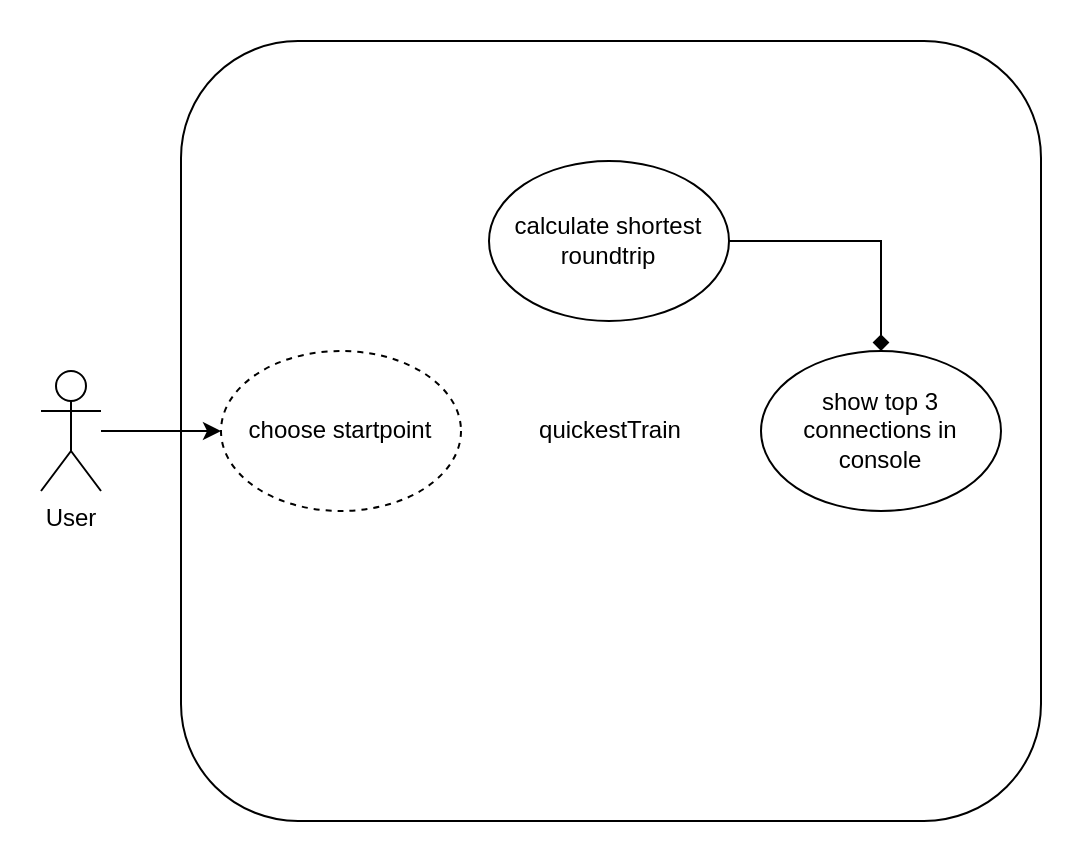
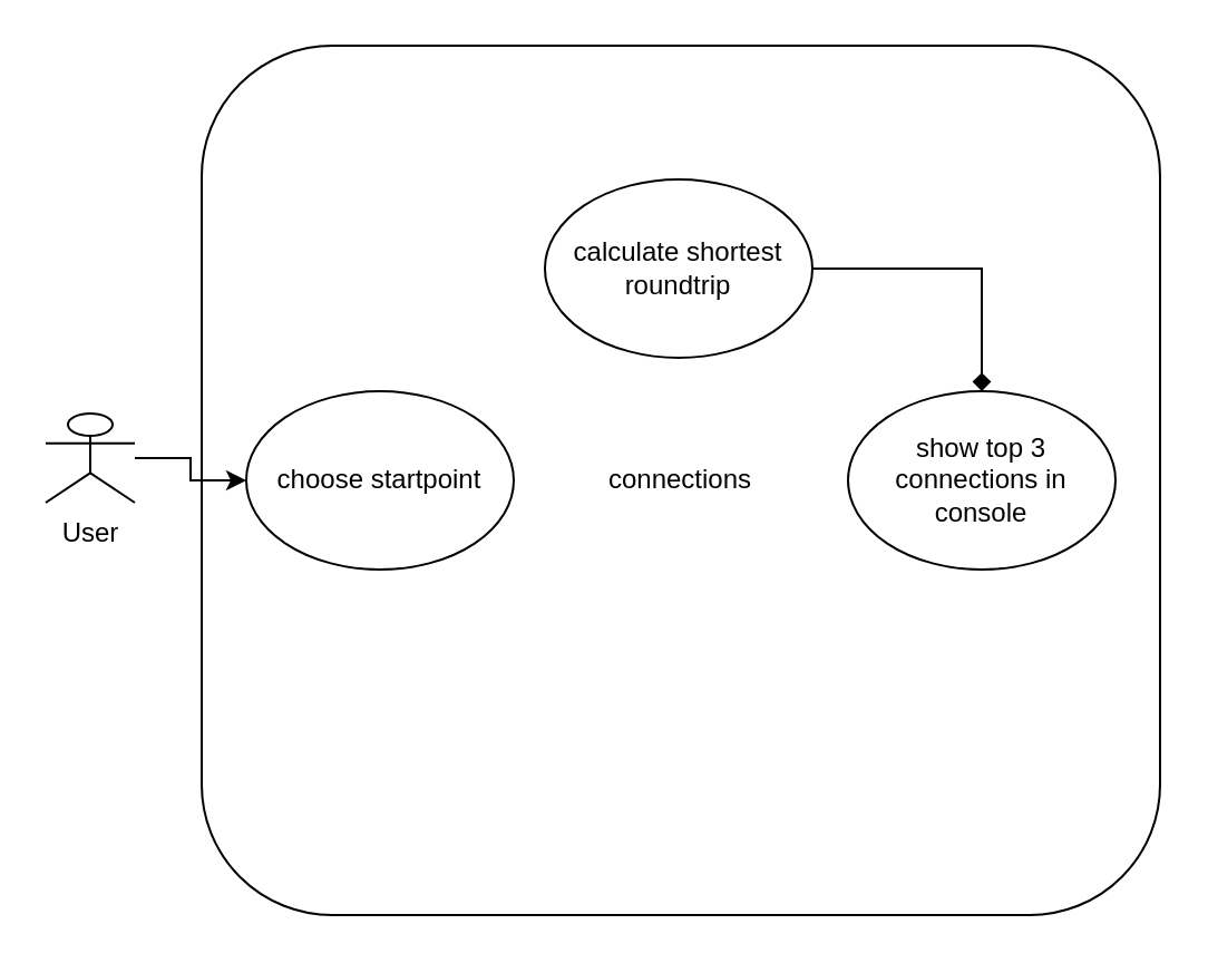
  <mxCell id="0" />
  <mxCell id="1" parent="0" />
- <mxCell id="2" value="quickestTrain" style="rounded=1;whiteSpace=wrap;html=1;fillColor=default;strokeColor=default;fontColor=default;" vertex="1" parent="1"><mxGeometry x="90" y="20" width="430" height="390" as="geometry" /></mxCell>
+ <mxCell id="2" value="connections" style="rounded=1;whiteSpace=wrap;html=1;fillColor=default;strokeColor=default;fontColor=default;" vertex="1" parent="1"><mxGeometry x="90" y="20" width="430" height="390" as="geometry" /></mxCell>
  <mxCell id="3" style="edgeStyle=orthogonalEdgeStyle;rounded=0;orthogonalLoop=1;jettySize=auto;html=1;labelBackgroundColor=default;fontColor=default;strokeColor=default;entryX=0;entryY=0.5;entryDx=0;entryDy=0;" edge="1" parent="1" source="4" target="5"><mxGeometry relative="1" as="geometry"><mxPoint x="130" y="215" as="targetPoint" /></mxGeometry></mxCell>
- <mxCell id="4" value="User" style="shape=umlActor;html=1;verticalLabelPosition=bottom;verticalAlign=top;align=center;fontColor=default;strokeColor=default;fillColor=default;" vertex="1" parent="1"><mxGeometry x="20" y="185" width="30" height="60" as="geometry" /></mxCell>
- <mxCell id="5" value="choose startpoint" style="ellipse;whiteSpace=wrap;html=1;fontColor=default;strokeColor=default;fillColor=default;dashed=1;" vertex="1" parent="1"><mxGeometry x="110" y="175" width="120" height="80" as="geometry" /></mxCell>
+ <mxCell id="4" value="User" style="shape=umlActor;html=1;verticalLabelPosition=bottom;verticalAlign=top;align=center;fontColor=default;strokeColor=default;fillColor=default;" vertex="1" parent="1"><mxGeometry x="20" y="185" width="40" height="40" as="geometry" /></mxCell>
+ <mxCell id="5" value="choose startpoint" style="ellipse;whiteSpace=wrap;html=1;fontColor=default;strokeColor=default;fillColor=default;" vertex="1" parent="1"><mxGeometry x="110" y="175" width="120" height="80" as="geometry" /></mxCell>
  <mxCell id="6" value="" style="edgeStyle=orthogonalEdgeStyle;rounded=0;orthogonalLoop=1;jettySize=auto;html=1;labelBackgroundColor=default;fontColor=default;strokeColor=default;endArrow=diamond;" edge="1" parent="1" source="7" target="8"><mxGeometry relative="1" as="geometry" /></mxCell>
  <mxCell id="7" value="calculate shortest roundtrip" style="ellipse;whiteSpace=wrap;html=1;fontColor=default;strokeColor=default;fillColor=default;" vertex="1" parent="1"><mxGeometry x="244" y="80" width="120" height="80" as="geometry" /></mxCell>
  <mxCell id="8" value="show top 3 connections in console" style="ellipse;whiteSpace=wrap;html=1;fontColor=default;strokeColor=default;fillColor=default;" vertex="1" parent="1"><mxGeometry x="380" y="175" width="120" height="80" as="geometry" /></mxCell>
